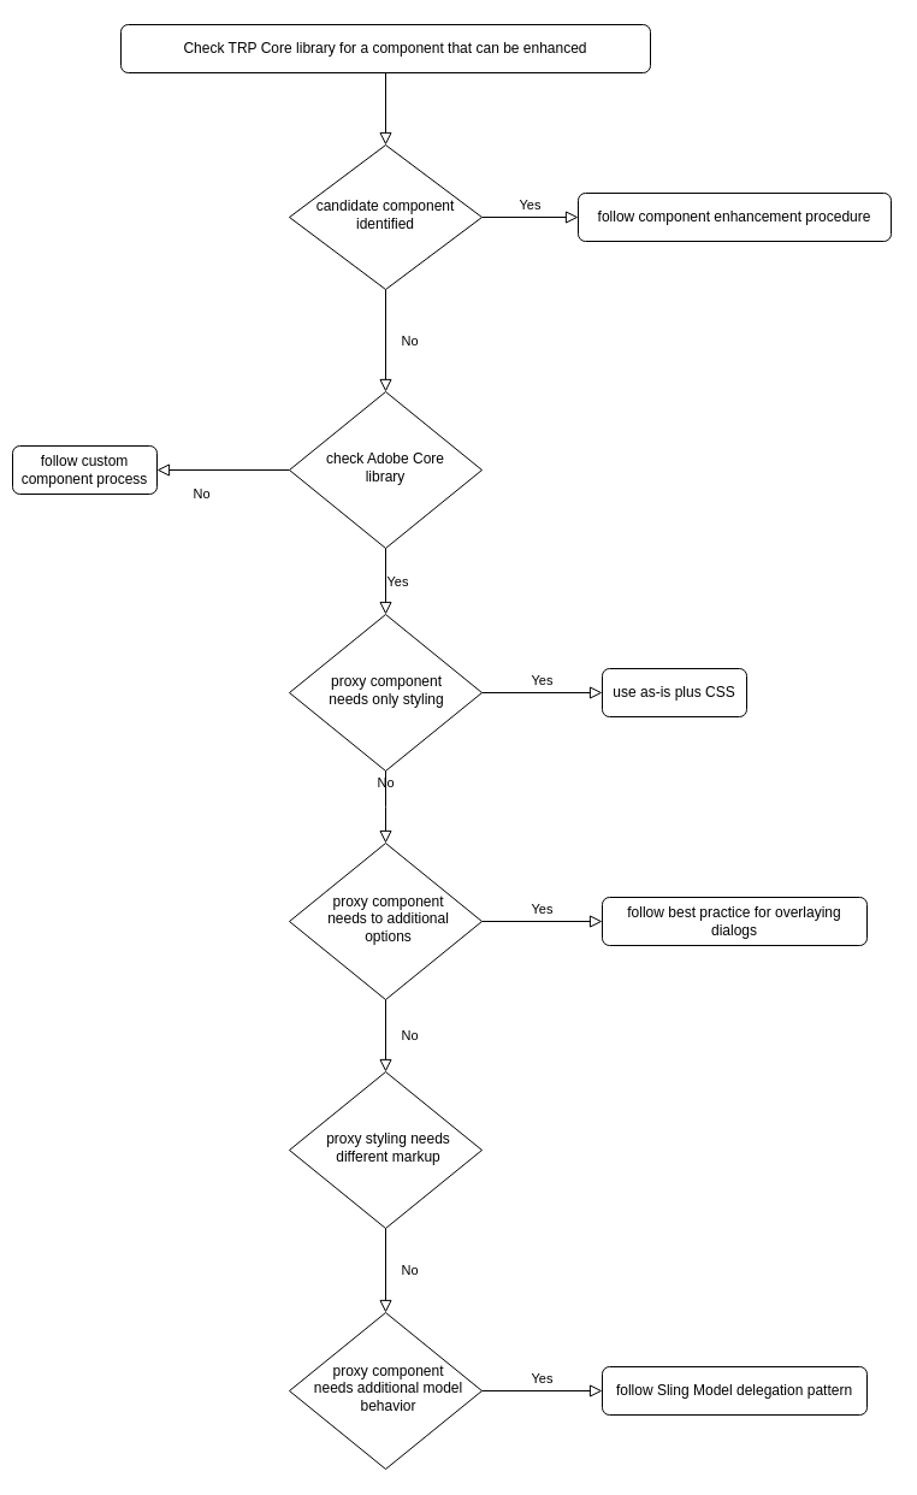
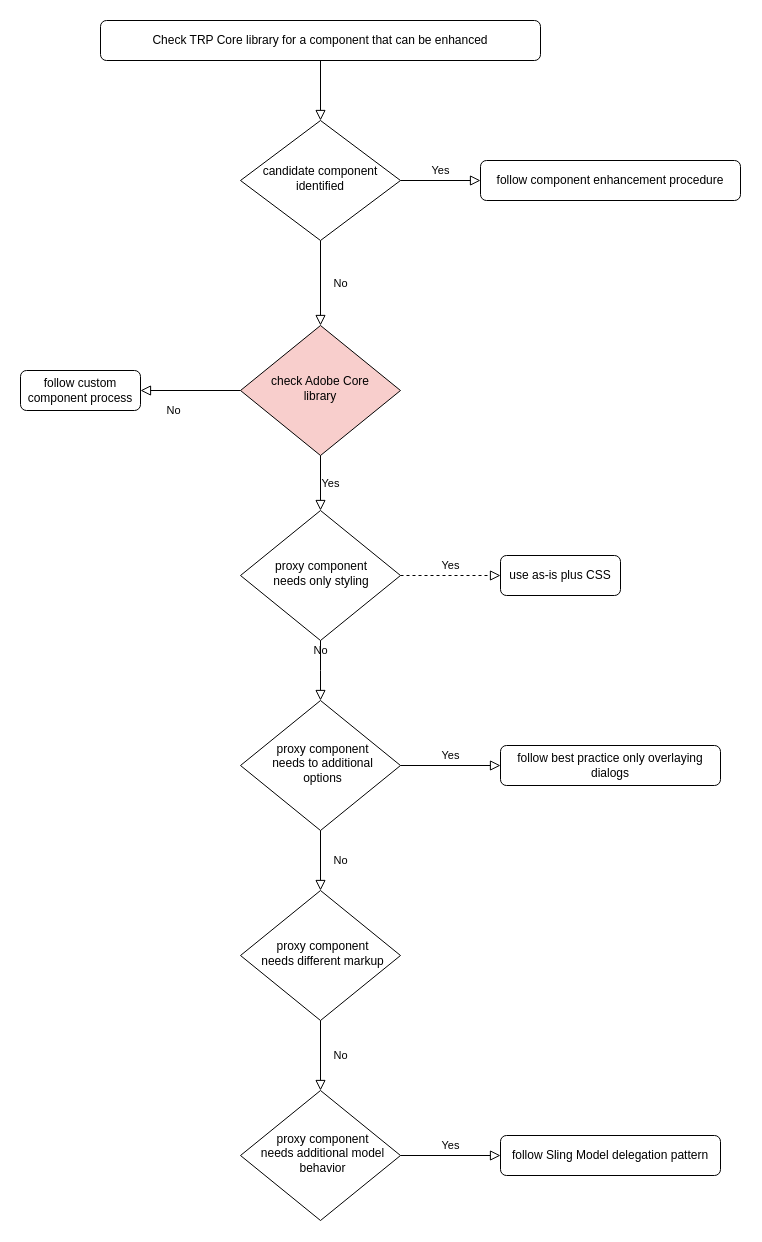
  <mxCell id="0" />
  <mxCell id="1" parent="0" />
  <mxCell id="2" value="" style="rounded=0;html=1;jettySize=auto;orthogonalLoop=1;fontSize=11;endArrow=block;endFill=0;endSize=8;strokeWidth=1;shadow=0;labelBackgroundColor=none;edgeStyle=orthogonalEdgeStyle;" parent="1" source="3" target="6" edge="1"><mxGeometry relative="1" as="geometry" /></mxCell>
  <mxCell id="3" value="Check TRP Core library for a component that can be enhanced" style="rounded=1;whiteSpace=wrap;html=1;fontSize=12;glass=0;strokeWidth=1;shadow=0;" parent="1" vertex="1"><mxGeometry x="100" y="20" width="440" height="40" as="geometry" /></mxCell>
  <mxCell id="4" value="No" style="rounded=0;html=1;jettySize=auto;orthogonalLoop=1;fontSize=11;endArrow=block;endFill=0;endSize=8;strokeWidth=1;shadow=0;labelBackgroundColor=none;edgeStyle=orthogonalEdgeStyle;" parent="1" source="6" target="10" edge="1"><mxGeometry y="20" relative="1" as="geometry"><mxPoint as="offset" /></mxGeometry></mxCell>
  <mxCell id="5" value="Yes" style="edgeStyle=orthogonalEdgeStyle;rounded=0;html=1;jettySize=auto;orthogonalLoop=1;fontSize=11;endArrow=block;endFill=0;endSize=8;strokeWidth=1;shadow=0;labelBackgroundColor=none;" parent="1" source="6" target="7" edge="1"><mxGeometry y="10" relative="1" as="geometry"><mxPoint as="offset" /></mxGeometry></mxCell>
  <mxCell id="6" value="candidate component identified" style="rhombus;whiteSpace=wrap;html=1;shadow=0;fontFamily=Helvetica;fontSize=12;align=center;strokeWidth=1;spacing=6;spacingTop=-4;spacingLeft=10;spacingRight=10;" parent="1" vertex="1"><mxGeometry x="240" y="120" width="160" height="120" as="geometry" /></mxCell>
  <mxCell id="7" value="follow component enhancement procedure" style="rounded=1;whiteSpace=wrap;html=1;fontSize=12;glass=0;strokeWidth=1;shadow=0;" parent="1" vertex="1"><mxGeometry x="480" y="160" width="260" height="40" as="geometry" /></mxCell>
  <mxCell id="8" value="No" style="rounded=0;html=1;jettySize=auto;orthogonalLoop=1;fontSize=11;endArrow=block;endFill=0;endSize=8;strokeWidth=1;shadow=0;labelBackgroundColor=none;edgeStyle=orthogonalEdgeStyle;" parent="1" source="10" target="11" edge="1"><mxGeometry x="0.333" y="20" relative="1" as="geometry"><mxPoint as="offset" /></mxGeometry></mxCell>
- <mxCell id="9" value="Yes" style="edgeStyle=orthogonalEdgeStyle;rounded=0;html=1;jettySize=auto;orthogonalLoop=1;fontSize=11;endArrow=block;endFill=0;endSize=8;strokeWidth=1;shadow=0;labelBackgroundColor=none;exitX=1;exitY=0.5;exitDx=0;exitDy=0;" parent="1" source="13" target="12" edge="1"><mxGeometry y="10" relative="1" as="geometry"><mxPoint as="offset" /></mxGeometry></mxCell>
- <mxCell id="10" value="check Adobe Core library" style="rhombus;whiteSpace=wrap;html=1;shadow=0;fontFamily=Helvetica;fontSize=12;align=center;strokeWidth=1;spacing=6;spacingTop=-4;spacingLeft=10;spacingRight=10;" parent="1" vertex="1"><mxGeometry x="240" y="325" width="160" height="130" as="geometry" /></mxCell>
- <mxCell id="11" value="follow custom component process" style="rounded=1;whiteSpace=wrap;html=1;fontSize=12;glass=0;strokeWidth=1;shadow=0;" parent="1" vertex="1"><mxGeometry x="10" y="370" width="120" height="40" as="geometry" /></mxCell>
+ <mxCell id="9" value="Yes" style="edgeStyle=orthogonalEdgeStyle;rounded=0;html=1;jettySize=auto;orthogonalLoop=1;fontSize=11;endArrow=block;endFill=0;endSize=8;strokeWidth=1;shadow=0;labelBackgroundColor=none;exitX=1;exitY=0.5;exitDx=0;exitDy=0;dashed=1;" parent="1" source="13" target="12" edge="1"><mxGeometry y="10" relative="1" as="geometry"><mxPoint as="offset" /></mxGeometry></mxCell>
+ <mxCell id="10" value="check Adobe Core library" style="rhombus;whiteSpace=wrap;html=1;shadow=0;fontFamily=Helvetica;fontSize=12;align=center;strokeWidth=1;spacing=6;spacingTop=-4;spacingLeft=10;spacingRight=10;fillColor=#f8cecc;" parent="1" vertex="1"><mxGeometry x="240" y="325" width="160" height="130" as="geometry" /></mxCell>
+ <mxCell id="11" value="follow custom component process" style="rounded=1;whiteSpace=wrap;html=1;fontSize=12;glass=0;strokeWidth=1;shadow=0;" parent="1" vertex="1"><mxGeometry x="20" y="370" width="120" height="40" as="geometry" /></mxCell>
  <mxCell id="12" value="use as-is plus CSS" style="rounded=1;whiteSpace=wrap;html=1;fontSize=12;glass=0;strokeWidth=1;shadow=0;" parent="1" vertex="1"><mxGeometry x="500" y="555" width="120" height="40" as="geometry" /></mxCell>
  <mxCell id="13" value="proxy component needs only styling" style="rhombus;whiteSpace=wrap;html=1;shadow=0;fontFamily=Helvetica;fontSize=12;align=center;strokeWidth=1;spacing=6;spacingTop=-4;spacingLeft=12;spacingRight=10;" vertex="1" parent="1"><mxGeometry x="240" y="510" width="160" height="130" as="geometry" /></mxCell>
  <mxCell id="14" value="Yes" style="edgeStyle=orthogonalEdgeStyle;rounded=0;html=1;jettySize=auto;orthogonalLoop=1;fontSize=11;endArrow=block;endFill=0;endSize=8;strokeWidth=1;shadow=0;labelBackgroundColor=none;exitX=0.5;exitY=1;exitDx=0;exitDy=0;entryX=0.5;entryY=0;entryDx=0;entryDy=0;" edge="1" parent="1" source="10" target="13"><mxGeometry y="10" relative="1" as="geometry"><mxPoint as="offset" /><mxPoint x="410" y="400" as="sourcePoint" /><mxPoint x="570" y="400" as="targetPoint" /></mxGeometry></mxCell>
  <mxCell id="15" value="proxy component needs to additional options" style="rhombus;whiteSpace=wrap;html=1;shadow=0;fontFamily=Helvetica;fontSize=12;align=center;strokeWidth=1;spacing=6;spacingTop=-4;spacingLeft=15;spacingRight=10;" vertex="1" parent="1"><mxGeometry x="240" y="700" width="160" height="130" as="geometry" /></mxCell>
  <mxCell id="16" value="No" style="rounded=0;html=1;jettySize=auto;orthogonalLoop=1;fontSize=11;endArrow=block;endFill=0;endSize=8;strokeWidth=1;shadow=0;labelBackgroundColor=none;edgeStyle=orthogonalEdgeStyle;exitX=0.5;exitY=1;exitDx=0;exitDy=0;" edge="1" parent="1" source="13"><mxGeometry y="20" relative="1" as="geometry"><mxPoint as="offset" /><mxPoint x="400" y="720" as="sourcePoint" /><mxPoint x="320" y="700" as="targetPoint" /></mxGeometry></mxCell>
- <mxCell id="17" value="follow best practice for overlaying dialogs" style="rounded=1;whiteSpace=wrap;html=1;fontSize=12;glass=0;strokeWidth=1;shadow=0;" vertex="1" parent="1"><mxGeometry x="500" y="745" width="220" height="40" as="geometry" /></mxCell>
+ <mxCell id="17" value="follow best practice only overlaying dialogs" style="rounded=1;whiteSpace=wrap;html=1;fontSize=12;glass=0;strokeWidth=1;shadow=0;" vertex="1" parent="1"><mxGeometry x="500" y="745" width="220" height="40" as="geometry" /></mxCell>
  <mxCell id="18" value="Yes" style="edgeStyle=orthogonalEdgeStyle;rounded=0;html=1;jettySize=auto;orthogonalLoop=1;fontSize=11;endArrow=block;endFill=0;endSize=8;strokeWidth=1;shadow=0;labelBackgroundColor=none;exitX=1;exitY=0.5;exitDx=0;exitDy=0;entryX=0;entryY=0.5;entryDx=0;entryDy=0;" edge="1" parent="1" source="15" target="17"><mxGeometry y="10" relative="1" as="geometry"><mxPoint as="offset" /><mxPoint x="480" y="790" as="sourcePoint" /><mxPoint x="620" y="800" as="targetPoint" /></mxGeometry></mxCell>
- <mxCell id="19" value="proxy styling needs different markup" style="rhombus;whiteSpace=wrap;html=1;shadow=0;fontFamily=Helvetica;fontSize=12;align=center;strokeWidth=1;spacing=6;spacingTop=-4;spacingLeft=15;spacingRight=10;" vertex="1" parent="1"><mxGeometry x="240" y="890" width="160" height="130" as="geometry" /></mxCell>
+ <mxCell id="19" value="proxy component needs different markup" style="rhombus;whiteSpace=wrap;html=1;shadow=0;fontFamily=Helvetica;fontSize=12;align=center;strokeWidth=1;spacing=6;spacingTop=-4;spacingLeft=15;spacingRight=10;" vertex="1" parent="1"><mxGeometry x="240" y="890" width="160" height="130" as="geometry" /></mxCell>
  <mxCell id="20" value="proxy component needs additional model behavior" style="rhombus;whiteSpace=wrap;html=1;shadow=0;fontFamily=Helvetica;fontSize=12;align=center;strokeWidth=1;spacing=6;spacingTop=-4;spacingLeft=15;spacingRight=10;" vertex="1" parent="1"><mxGeometry x="240" y="1090" width="160" height="130" as="geometry" /></mxCell>
  <mxCell id="21" value="follow Sling Model delegation pattern" style="rounded=1;whiteSpace=wrap;html=1;fontSize=12;glass=0;strokeWidth=1;shadow=0;" vertex="1" parent="1"><mxGeometry x="500" y="1135" width="220" height="40" as="geometry" /></mxCell>
  <mxCell id="22" value="No" style="rounded=0;html=1;jettySize=auto;orthogonalLoop=1;fontSize=11;endArrow=block;endFill=0;endSize=8;strokeWidth=1;shadow=0;labelBackgroundColor=none;edgeStyle=orthogonalEdgeStyle;exitX=0.5;exitY=1;exitDx=0;exitDy=0;entryX=0.5;entryY=0;entryDx=0;entryDy=0;" edge="1" parent="1" source="15" target="19"><mxGeometry y="20" relative="1" as="geometry"><mxPoint as="offset" /><mxPoint x="335" y="870" as="sourcePoint" /><mxPoint x="335" y="930" as="targetPoint" /></mxGeometry></mxCell>
  <mxCell id="23" value="No" style="rounded=0;html=1;jettySize=auto;orthogonalLoop=1;fontSize=11;endArrow=block;endFill=0;endSize=8;strokeWidth=1;shadow=0;labelBackgroundColor=none;edgeStyle=orthogonalEdgeStyle;exitX=0.5;exitY=1;exitDx=0;exitDy=0;entryX=0.5;entryY=0;entryDx=0;entryDy=0;" edge="1" parent="1" source="19" target="20"><mxGeometry y="20" relative="1" as="geometry"><mxPoint as="offset" /><mxPoint x="385" y="1060" as="sourcePoint" /><mxPoint x="385" y="1120" as="targetPoint" /></mxGeometry></mxCell>
  <mxCell id="24" value="Yes" style="edgeStyle=orthogonalEdgeStyle;rounded=0;html=1;jettySize=auto;orthogonalLoop=1;fontSize=11;endArrow=block;endFill=0;endSize=8;strokeWidth=1;shadow=0;labelBackgroundColor=none;exitX=1;exitY=0.5;exitDx=0;exitDy=0;entryX=0;entryY=0.5;entryDx=0;entryDy=0;" edge="1" parent="1" source="20" target="21"><mxGeometry y="10" relative="1" as="geometry"><mxPoint as="offset" /><mxPoint x="455" y="1090" as="sourcePoint" /><mxPoint x="555" y="1090" as="targetPoint" /></mxGeometry></mxCell>
